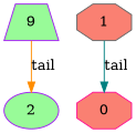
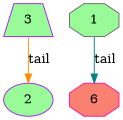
  digraph {
    node [color=purple fillcolor=palegreen shape=octagon style=filled]
-   n1 [label=9 shape=trapezium]
+   n1 [label=3 shape=trapezium]
    n2 [label=2 shape=ellipse]
-   n3 [color=gray40 fillcolor=salmon label=1]
-   n4 [color=deeppink fillcolor=salmon label=0]
+   n3 [color=gray40 label=1]
+   n4 [color=deeppink fillcolor=salmon label=6]
    n1 -> n2 [color=darkorange label=tail]
    n3 -> n4 [color=teal label=tail]
  }
